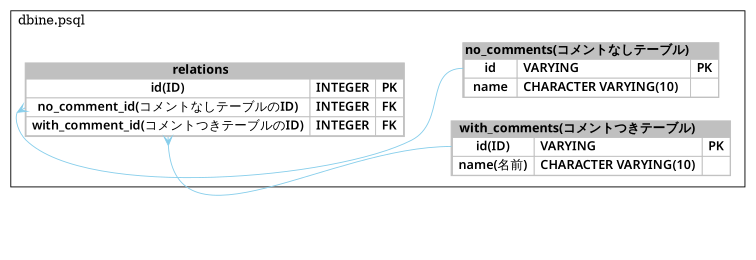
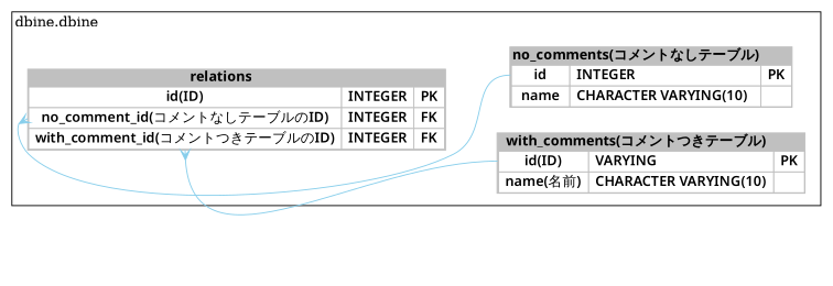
  digraph {
    bgcolor=white
    fontcolor=black
    labeljust=c
    labelloc=t
    rankdir=LR
    node [fontname="Yu Mincho Demibold" shape=none]
    edge [arrowtail=crow color=skyblue dir=back headport=id style=solid]
-   n1 [label=<<font color="black"><table border="1" cellspacing="0" cellpadding="0" color="gray" bgcolor="gray"><tr><td colspan="2"><b>no_comments(コメントなしテーブル)</b></td></tr><tr><td bgcolor="white" cellpadding="2" port="id"> id </td><td bgcolor="white" cellpadding="2" align="left"> VARYING </td><td bgcolor="white" cellpadding="2" align="left"> PK </td></tr><tr><td bgcolor="white" cellpadding="2" port="name"> name </td><td bgcolor="white" cellpadding="2" align="left"> CHARACTER VARYING(10) </td><td bgcolor="white" cellpadding="2" align="left">  </td></tr></table></font>>]
+   n1 [label=<<font color="black"><table border="1" cellspacing="0" cellpadding="0" color="gray" bgcolor="gray"><tr><td colspan="2"><b>no_comments(コメントなしテーブル)</b></td></tr><tr><td bgcolor="white" cellpadding="2" port="id"> id </td><td bgcolor="white" cellpadding="2" align="left"> INTEGER </td><td bgcolor="white" cellpadding="2" align="left"> PK </td></tr><tr><td bgcolor="white" cellpadding="2" port="name"> name </td><td bgcolor="white" cellpadding="2" align="left"> CHARACTER VARYING(10) </td><td bgcolor="white" cellpadding="2" align="left">  </td></tr></table></font>>]
    n2 [label=<<font color="black"><table border="1" cellspacing="0" cellpadding="0" color="gray" bgcolor="gray"><tr><td colspan="2"><b>with_comments(コメントつきテーブル)</b></td></tr><tr><td bgcolor="white" cellpadding="2" port="id"> id(ID) </td><td bgcolor="white" cellpadding="2" align="left"> VARYING </td><td bgcolor="white" cellpadding="2" align="left"> PK </td></tr><tr><td bgcolor="white" cellpadding="2" port="name"> name(名前) </td><td bgcolor="white" cellpadding="2" align="left"> CHARACTER VARYING(10) </td><td bgcolor="white" cellpadding="2" align="left">  </td></tr></table></font>>]
    n3 [label=<<font color="black"><table border="1" cellspacing="0" cellpadding="0" color="gray" bgcolor="gray"><tr><td colspan="2"><b>relations</b></td></tr><tr><td bgcolor="white" cellpadding="2" port="id"> id(ID) </td><td bgcolor="white" cellpadding="2" align="left"> INTEGER </td><td bgcolor="white" cellpadding="2" align="left"> PK </td></tr><tr><td bgcolor="white" cellpadding="2" port="no_comment_id"> no_comment_id(コメントなしテーブルのID) </td><td bgcolor="white" cellpadding="2" align="left"> INTEGER </td><td bgcolor="white" cellpadding="2" align="left"> FK </td></tr><tr><td bgcolor="white" cellpadding="2" port="with_comment_id"> with_comment_id(コメントつきテーブルのID) </td><td bgcolor="white" cellpadding="2" align="left"> INTEGER </td><td bgcolor="white" cellpadding="2" align="left"> FK </td></tr></table></font>>]
    subgraph cluster_1 {
      color=black
-     label="dbine.psql"
+     label="dbine.dbine"
      labeljust=l
      n1
      n2
      n3
    }
    n3 -> n1 [tailport=no_comment_id]
    n3 -> n2 [tailport=with_comment_id]
  }
